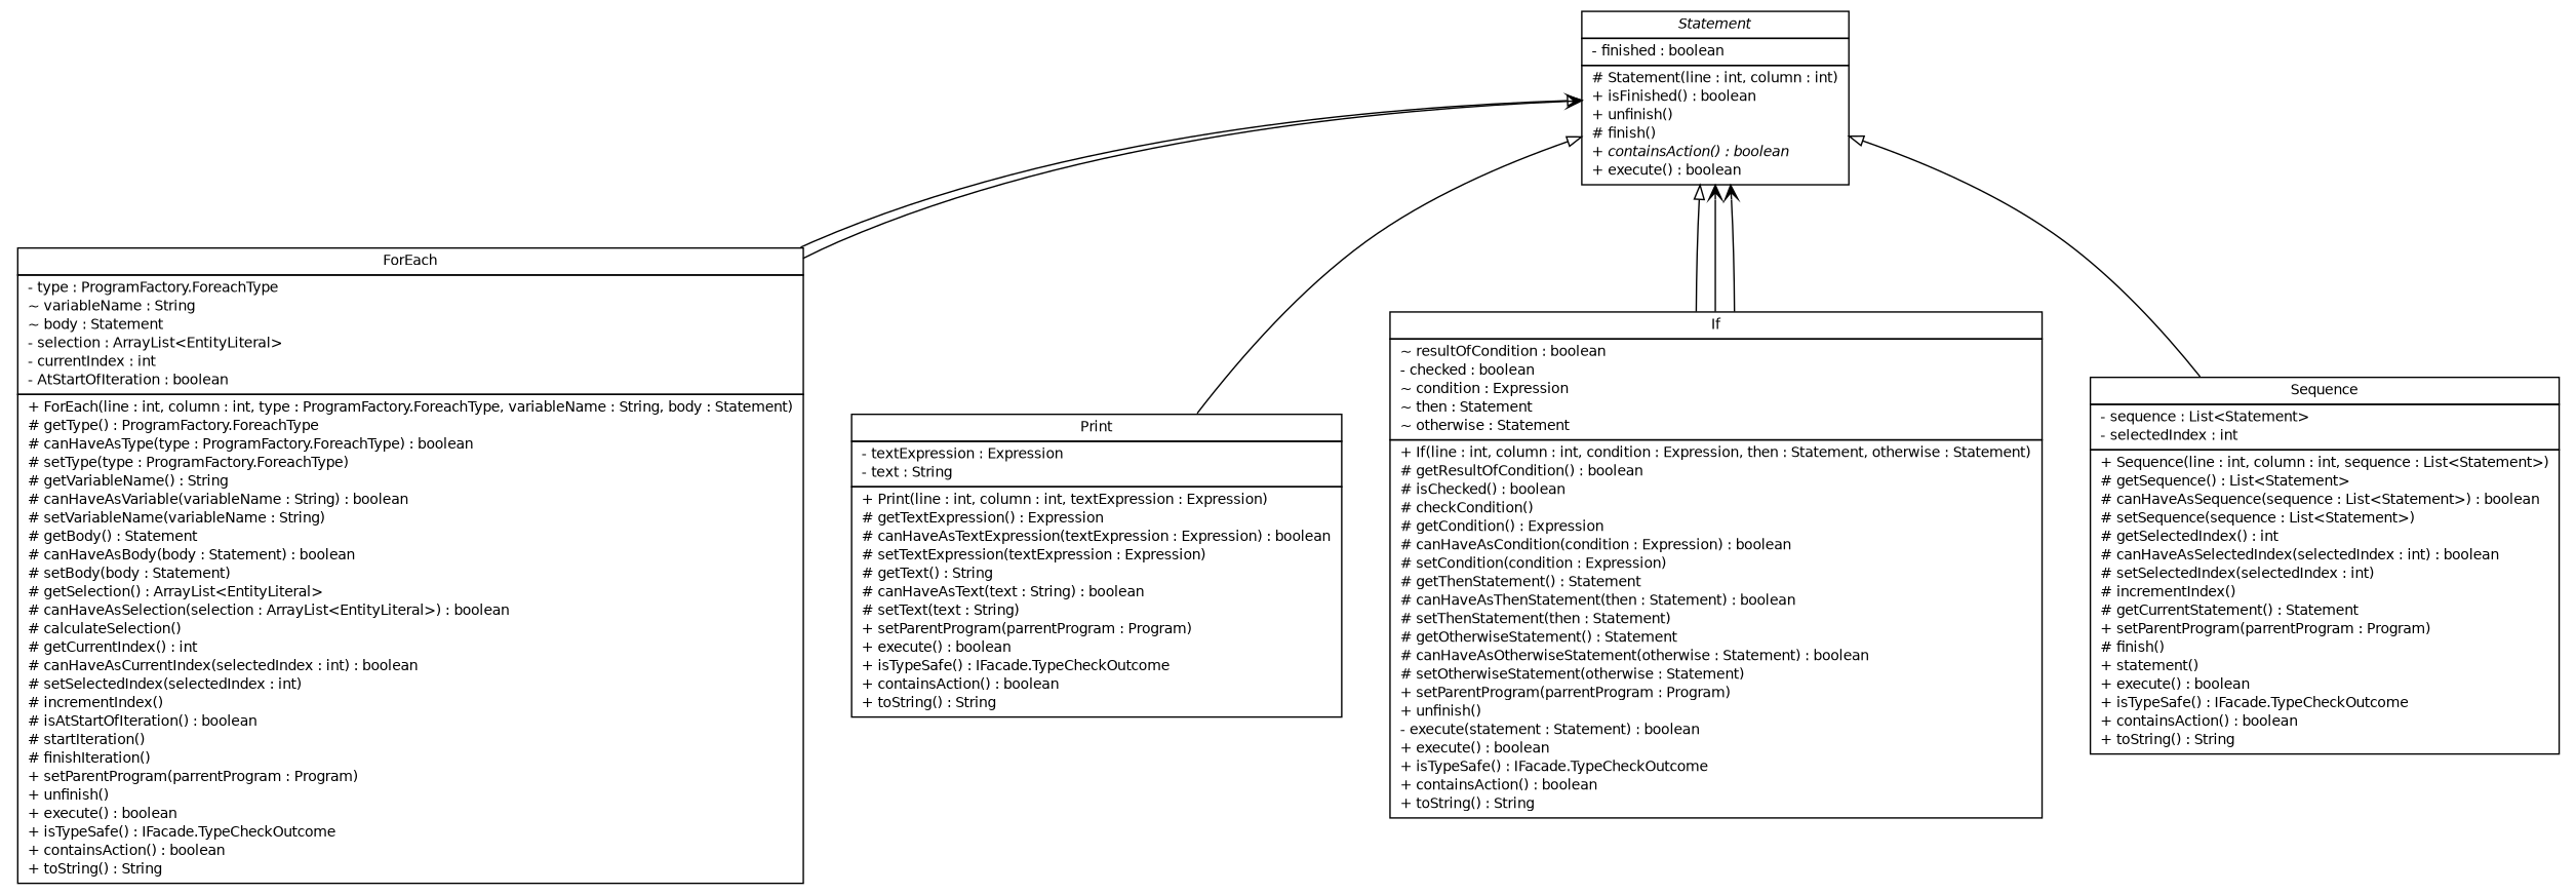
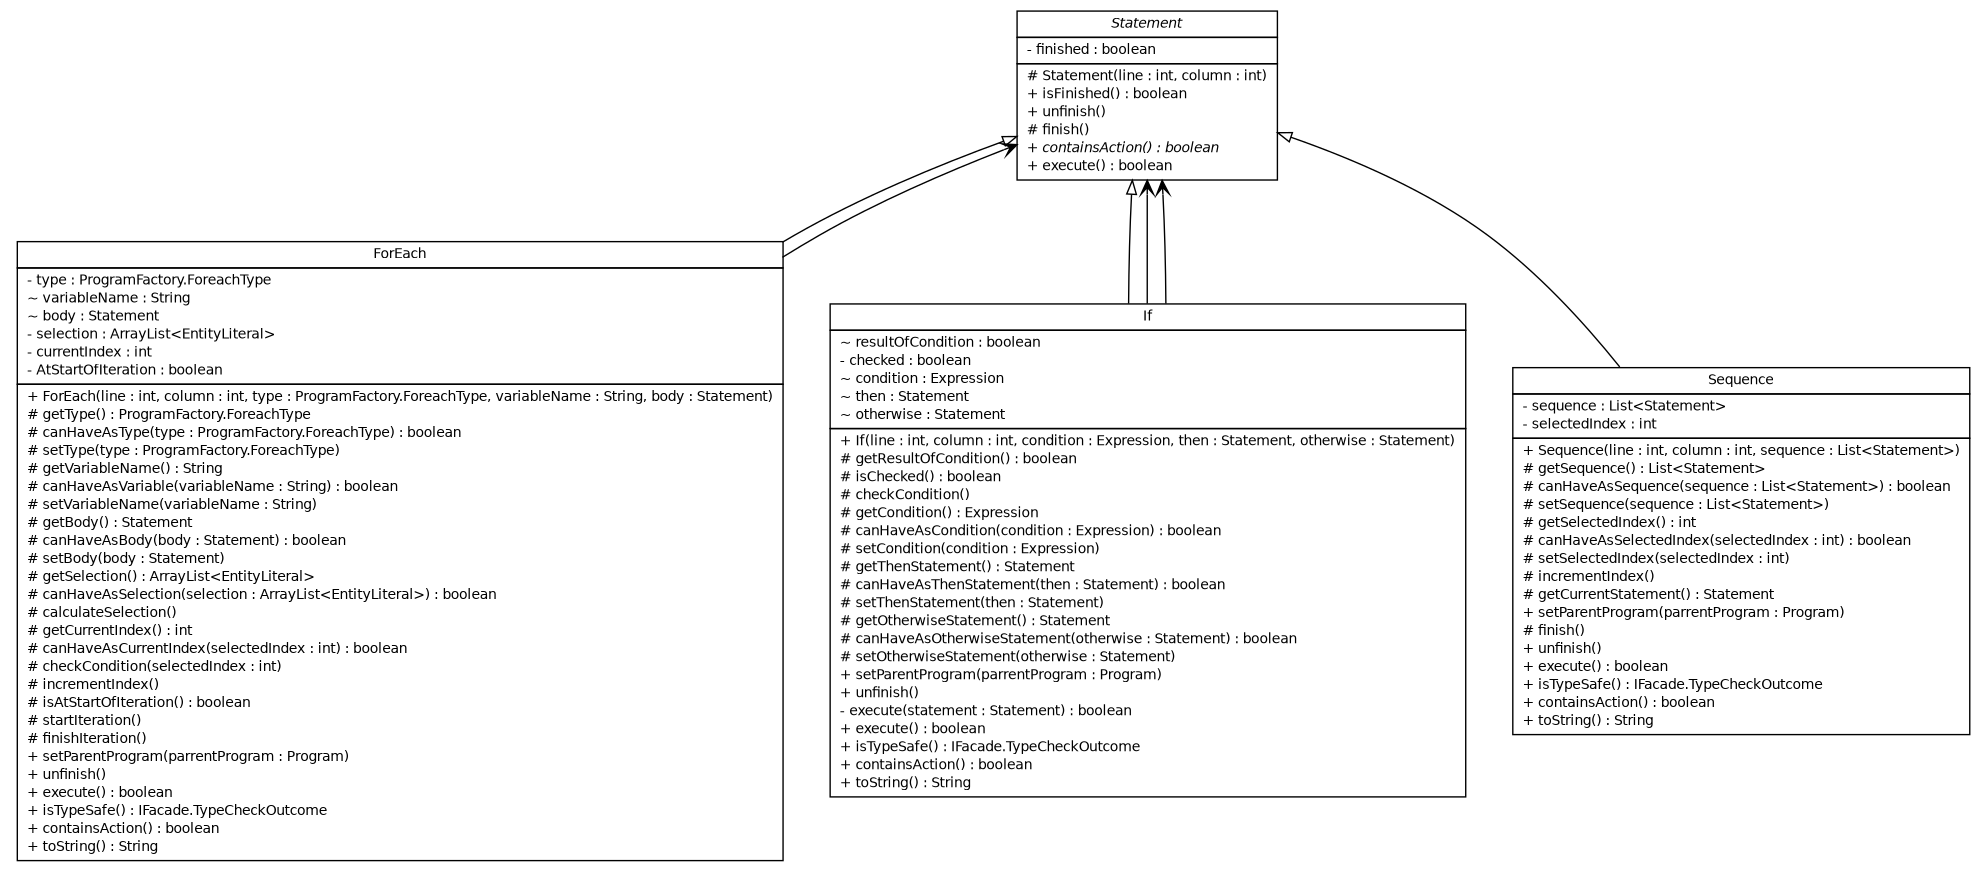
  digraph {
    nodesep=0.25
    ranksep=0.5
    node [fontcolor=black fontname=Helvetica fontsize=10.0 shape=plaintext]
    edge [arrowtail=empty dir=back fontname=Helvetica fontsize=10 headport=p labelfontname=Helvetica labelfontsize=10 tailport=p]
    n1 [label=<<table title="model.programs.parsing.language.statement.Statement" border="0" cellborder="1" cellspacing="0" cellpadding="2" port="p" href="./Statement.html"> 		<tr><td><table border="0" cellspacing="0" cellpadding="1"> <tr><td align="center" balign="center"><font face="Helvetica-Oblique"> Statement </font></td></tr> 		</table></td></tr> 		<tr><td><table border="0" cellspacing="0" cellpadding="1"> <tr><td align="left" balign="left"> - finished : boolean </td></tr> 		</table></td></tr> 		<tr><td><table border="0" cellspacing="0" cellpadding="1"> <tr><td align="left" balign="left"> # Statement(line : int, column : int) </td></tr> <tr><td align="left" balign="left"> + isFinished() : boolean </td></tr> <tr><td align="left" balign="left"> + unfinish() </td></tr> <tr><td align="left" balign="left"> # finish() </td></tr> <tr><td align="left" balign="left"><font face="Helvetica-Oblique" point-size="10.0"> + containsAction() : boolean </font></td></tr> <tr><td align="left" balign="left"> + execute() : boolean </td></tr> 		</table></td></tr> 		</table>>]
-   n2 [label=<<table title="model.programs.parsing.language.statement.ForEach" border="0" cellborder="1" cellspacing="0" cellpadding="2" port="p" href="./ForEach.html"> 		<tr><td><table border="0" cellspacing="0" cellpadding="1"> <tr><td align="center" balign="center"> ForEach </td></tr> 		</table></td></tr> 		<tr><td><table border="0" cellspacing="0" cellpadding="1"> <tr><td align="left" balign="left"> - type : ProgramFactory.ForeachType </td></tr> <tr><td align="left" balign="left"> ~ variableName : String </td></tr> <tr><td align="left" balign="left"> ~ body : Statement </td></tr> <tr><td align="left" balign="left"> - selection : ArrayList&lt;EntityLiteral&gt; </td></tr> <tr><td align="left" balign="left"> - currentIndex : int </td></tr> <tr><td align="left" balign="left"> - AtStartOfIteration : boolean </td></tr> 		</table></td></tr> 		<tr><td><table border="0" cellspacing="0" cellpadding="1"> <tr><td align="left" balign="left"> + ForEach(line : int, column : int, type : ProgramFactory.ForeachType, variableName : String, body : Statement) </td></tr> <tr><td align="left" balign="left"> # getType() : ProgramFactory.ForeachType </td></tr> <tr><td align="left" balign="left"> # canHaveAsType(type : ProgramFactory.ForeachType) : boolean </td></tr> <tr><td align="left" balign="left"> # setType(type : ProgramFactory.ForeachType) </td></tr> <tr><td align="left" balign="left"> # getVariableName() : String </td></tr> <tr><td align="left" balign="left"> # canHaveAsVariable(variableName : String) : boolean </td></tr> <tr><td align="left" balign="left"> # setVariableName(variableName : String) </td></tr> <tr><td align="left" balign="left"> # getBody() : Statement </td></tr> <tr><td align="left" balign="left"> # canHaveAsBody(body : Statement) : boolean </td></tr> <tr><td align="left" balign="left"> # setBody(body : Statement) </td></tr> <tr><td align="left" balign="left"> # getSelection() : ArrayList&lt;EntityLiteral&gt; </td></tr> <tr><td align="left" balign="left"> # canHaveAsSelection(selection : ArrayList&lt;EntityLiteral&gt;) : boolean </td></tr> <tr><td align="left" balign="left"> # calculateSelection() </td></tr> <tr><td align="left" balign="left"> # getCurrentIndex() : int </td></tr> <tr><td align="left" balign="left"> # canHaveAsCurrentIndex(selectedIndex : int) : boolean </td></tr> <tr><td align="left" balign="left"> # setSelectedIndex(selectedIndex : int) </td></tr> <tr><td align="left" balign="left"> # incrementIndex() </td></tr> <tr><td align="left" balign="left"> # isAtStartOfIteration() : boolean </td></tr> <tr><td align="left" balign="left"> # startIteration() </td></tr> <tr><td align="left" balign="left"> # finishIteration() </td></tr> <tr><td align="left" balign="left"> + setParentProgram(parrentProgram : Program) </td></tr> <tr><td align="left" balign="left"> + unfinish() </td></tr> <tr><td align="left" balign="left"> + execute() : boolean </td></tr> <tr><td align="left" balign="left"> + isTypeSafe() : IFacade.TypeCheckOutcome </td></tr> <tr><td align="left" balign="left"> + containsAction() : boolean </td></tr> <tr><td align="left" balign="left"> + toString() : String </td></tr> 		</table></td></tr> 		</table>>]
-   n3 [label=<<table title="model.programs.parsing.language.statement.Print" border="0" cellborder="1" cellspacing="0" cellpadding="2" port="p" href="./Print.html"> 		<tr><td><table border="0" cellspacing="0" cellpadding="1"> <tr><td align="center" balign="center"> Print </td></tr> 		</table></td></tr> 		<tr><td><table border="0" cellspacing="0" cellpadding="1"> <tr><td align="left" balign="left"> - textExpression : Expression </td></tr> <tr><td align="left" balign="left"> - text : String </td></tr> 		</table></td></tr> 		<tr><td><table border="0" cellspacing="0" cellpadding="1"> <tr><td align="left" balign="left"> + Print(line : int, column : int, textExpression : Expression) </td></tr> <tr><td align="left" balign="left"> # getTextExpression() : Expression </td></tr> <tr><td align="left" balign="left"> # canHaveAsTextExpression(textExpression : Expression) : boolean </td></tr> <tr><td align="left" balign="left"> # setTextExpression(textExpression : Expression) </td></tr> <tr><td align="left" balign="left"> # getText() : String </td></tr> <tr><td align="left" balign="left"> # canHaveAsText(text : String) : boolean </td></tr> <tr><td align="left" balign="left"> # setText(text : String) </td></tr> <tr><td align="left" balign="left"> + setParentProgram(parrentProgram : Program) </td></tr> <tr><td align="left" balign="left"> + execute() : boolean </td></tr> <tr><td align="left" balign="left"> + isTypeSafe() : IFacade.TypeCheckOutcome </td></tr> <tr><td align="left" balign="left"> + containsAction() : boolean </td></tr> <tr><td align="left" balign="left"> + toString() : String </td></tr> 		</table></td></tr> 		</table>>]
+   n2 [label=<<table title="model.programs.parsing.language.statement.ForEach" border="0" cellborder="1" cellspacing="0" cellpadding="2" port="p" href="./ForEach.html"> 		<tr><td><table border="0" cellspacing="0" cellpadding="1"> <tr><td align="center" balign="center"> ForEach </td></tr> 		</table></td></tr> 		<tr><td><table border="0" cellspacing="0" cellpadding="1"> <tr><td align="left" balign="left"> - type : ProgramFactory.ForeachType </td></tr> <tr><td align="left" balign="left"> ~ variableName : String </td></tr> <tr><td align="left" balign="left"> ~ body : Statement </td></tr> <tr><td align="left" balign="left"> - selection : ArrayList&lt;EntityLiteral&gt; </td></tr> <tr><td align="left" balign="left"> - currentIndex : int </td></tr> <tr><td align="left" balign="left"> - AtStartOfIteration : boolean </td></tr> 		</table></td></tr> 		<tr><td><table border="0" cellspacing="0" cellpadding="1"> <tr><td align="left" balign="left"> + ForEach(line : int, column : int, type : ProgramFactory.ForeachType, variableName : String, body : Statement) </td></tr> <tr><td align="left" balign="left"> # getType() : ProgramFactory.ForeachType </td></tr> <tr><td align="left" balign="left"> # canHaveAsType(type : ProgramFactory.ForeachType) : boolean </td></tr> <tr><td align="left" balign="left"> # setType(type : ProgramFactory.ForeachType) </td></tr> <tr><td align="left" balign="left"> # getVariableName() : String </td></tr> <tr><td align="left" balign="left"> # canHaveAsVariable(variableName : String) : boolean </td></tr> <tr><td align="left" balign="left"> # setVariableName(variableName : String) </td></tr> <tr><td align="left" balign="left"> # getBody() : Statement </td></tr> <tr><td align="left" balign="left"> # canHaveAsBody(body : Statement) : boolean </td></tr> <tr><td align="left" balign="left"> # setBody(body : Statement) </td></tr> <tr><td align="left" balign="left"> # getSelection() : ArrayList&lt;EntityLiteral&gt; </td></tr> <tr><td align="left" balign="left"> # canHaveAsSelection(selection : ArrayList&lt;EntityLiteral&gt;) : boolean </td></tr> <tr><td align="left" balign="left"> # calculateSelection() </td></tr> <tr><td align="left" balign="left"> # getCurrentIndex() : int </td></tr> <tr><td align="left" balign="left"> # canHaveAsCurrentIndex(selectedIndex : int) : boolean </td></tr> <tr><td align="left" balign="left"> # checkCondition(selectedIndex : int) </td></tr> <tr><td align="left" balign="left"> # incrementIndex() </td></tr> <tr><td align="left" balign="left"> # isAtStartOfIteration() : boolean </td></tr> <tr><td align="left" balign="left"> # startIteration() </td></tr> <tr><td align="left" balign="left"> # finishIteration() </td></tr> <tr><td align="left" balign="left"> + setParentProgram(parrentProgram : Program) </td></tr> <tr><td align="left" balign="left"> + unfinish() </td></tr> <tr><td align="left" balign="left"> + execute() : boolean </td></tr> <tr><td align="left" balign="left"> + isTypeSafe() : IFacade.TypeCheckOutcome </td></tr> <tr><td align="left" balign="left"> + containsAction() : boolean </td></tr> <tr><td align="left" balign="left"> + toString() : String </td></tr> 		</table></td></tr> 		</table>>]
    n4 [label=<<table title="model.programs.parsing.language.statement.If" border="0" cellborder="1" cellspacing="0" cellpadding="2" port="p" href="./If.html"> 		<tr><td><table border="0" cellspacing="0" cellpadding="1"> <tr><td align="center" balign="center"> If </td></tr> 		</table></td></tr> 		<tr><td><table border="0" cellspacing="0" cellpadding="1"> <tr><td align="left" balign="left"> ~ resultOfCondition : boolean </td></tr> <tr><td align="left" balign="left"> - checked : boolean </td></tr> <tr><td align="left" balign="left"> ~ condition : Expression </td></tr> <tr><td align="left" balign="left"> ~ then : Statement </td></tr> <tr><td align="left" balign="left"> ~ otherwise : Statement </td></tr> 		</table></td></tr> 		<tr><td><table border="0" cellspacing="0" cellpadding="1"> <tr><td align="left" balign="left"> + If(line : int, column : int, condition : Expression, then : Statement, otherwise : Statement) </td></tr> <tr><td align="left" balign="left"> # getResultOfCondition() : boolean </td></tr> <tr><td align="left" balign="left"> # isChecked() : boolean </td></tr> <tr><td align="left" balign="left"> # checkCondition() </td></tr> <tr><td align="left" balign="left"> # getCondition() : Expression </td></tr> <tr><td align="left" balign="left"> # canHaveAsCondition(condition : Expression) : boolean </td></tr> <tr><td align="left" balign="left"> # setCondition(condition : Expression) </td></tr> <tr><td align="left" balign="left"> # getThenStatement() : Statement </td></tr> <tr><td align="left" balign="left"> # canHaveAsThenStatement(then : Statement) : boolean </td></tr> <tr><td align="left" balign="left"> # setThenStatement(then : Statement) </td></tr> <tr><td align="left" balign="left"> # getOtherwiseStatement() : Statement </td></tr> <tr><td align="left" balign="left"> # canHaveAsOtherwiseStatement(otherwise : Statement) : boolean </td></tr> <tr><td align="left" balign="left"> # setOtherwiseStatement(otherwise : Statement) </td></tr> <tr><td align="left" balign="left"> + setParentProgram(parrentProgram : Program) </td></tr> <tr><td align="left" balign="left"> + unfinish() </td></tr> <tr><td align="left" balign="left"> - execute(statement : Statement) : boolean </td></tr> <tr><td align="left" balign="left"> + execute() : boolean </td></tr> <tr><td align="left" balign="left"> + isTypeSafe() : IFacade.TypeCheckOutcome </td></tr> <tr><td align="left" balign="left"> + containsAction() : boolean </td></tr> <tr><td align="left" balign="left"> + toString() : String </td></tr> 		</table></td></tr> 		</table>>]
-   n5 [label=<<table title="model.programs.parsing.language.statement.Sequence" border="0" cellborder="1" cellspacing="0" cellpadding="2" port="p" href="./Sequence.html"> 		<tr><td><table border="0" cellspacing="0" cellpadding="1"> <tr><td align="center" balign="center"> Sequence </td></tr> 		</table></td></tr> 		<tr><td><table border="0" cellspacing="0" cellpadding="1"> <tr><td align="left" balign="left"> - sequence : List&lt;Statement&gt; </td></tr> <tr><td align="left" balign="left"> - selectedIndex : int </td></tr> 		</table></td></tr> 		<tr><td><table border="0" cellspacing="0" cellpadding="1"> <tr><td align="left" balign="left"> + Sequence(line : int, column : int, sequence : List&lt;Statement&gt;) </td></tr> <tr><td align="left" balign="left"> # getSequence() : List&lt;Statement&gt; </td></tr> <tr><td align="left" balign="left"> # canHaveAsSequence(sequence : List&lt;Statement&gt;) : boolean </td></tr> <tr><td align="left" balign="left"> # setSequence(sequence : List&lt;Statement&gt;) </td></tr> <tr><td align="left" balign="left"> # getSelectedIndex() : int </td></tr> <tr><td align="left" balign="left"> # canHaveAsSelectedIndex(selectedIndex : int) : boolean </td></tr> <tr><td align="left" balign="left"> # setSelectedIndex(selectedIndex : int) </td></tr> <tr><td align="left" balign="left"> # incrementIndex() </td></tr> <tr><td align="left" balign="left"> # getCurrentStatement() : Statement </td></tr> <tr><td align="left" balign="left"> + setParentProgram(parrentProgram : Program) </td></tr> <tr><td align="left" balign="left"> # finish() </td></tr> <tr><td align="left" balign="left"> + statement() </td></tr> <tr><td align="left" balign="left"> + execute() : boolean </td></tr> <tr><td align="left" balign="left"> + isTypeSafe() : IFacade.TypeCheckOutcome </td></tr> <tr><td align="left" balign="left"> + containsAction() : boolean </td></tr> <tr><td align="left" balign="left"> + toString() : String </td></tr> 		</table></td></tr> 		</table>>]
+   n5 [label=<<table title="model.programs.parsing.language.statement.Sequence" border="0" cellborder="1" cellspacing="0" cellpadding="2" port="p" href="./Sequence.html"> 		<tr><td><table border="0" cellspacing="0" cellpadding="1"> <tr><td align="center" balign="center"> Sequence </td></tr> 		</table></td></tr> 		<tr><td><table border="0" cellspacing="0" cellpadding="1"> <tr><td align="left" balign="left"> - sequence : List&lt;Statement&gt; </td></tr> <tr><td align="left" balign="left"> - selectedIndex : int </td></tr> 		</table></td></tr> 		<tr><td><table border="0" cellspacing="0" cellpadding="1"> <tr><td align="left" balign="left"> + Sequence(line : int, column : int, sequence : List&lt;Statement&gt;) </td></tr> <tr><td align="left" balign="left"> # getSequence() : List&lt;Statement&gt; </td></tr> <tr><td align="left" balign="left"> # canHaveAsSequence(sequence : List&lt;Statement&gt;) : boolean </td></tr> <tr><td align="left" balign="left"> # setSequence(sequence : List&lt;Statement&gt;) </td></tr> <tr><td align="left" balign="left"> # getSelectedIndex() : int </td></tr> <tr><td align="left" balign="left"> # canHaveAsSelectedIndex(selectedIndex : int) : boolean </td></tr> <tr><td align="left" balign="left"> # setSelectedIndex(selectedIndex : int) </td></tr> <tr><td align="left" balign="left"> # incrementIndex() </td></tr> <tr><td align="left" balign="left"> # getCurrentStatement() : Statement </td></tr> <tr><td align="left" balign="left"> + setParentProgram(parrentProgram : Program) </td></tr> <tr><td align="left" balign="left"> # finish() </td></tr> <tr><td align="left" balign="left"> + unfinish() </td></tr> <tr><td align="left" balign="left"> + execute() : boolean </td></tr> <tr><td align="left" balign="left"> + isTypeSafe() : IFacade.TypeCheckOutcome </td></tr> <tr><td align="left" balign="left"> + containsAction() : boolean </td></tr> <tr><td align="left" balign="left"> + toString() : String </td></tr> 		</table></td></tr> 		</table>>]
    n1 -> n2
-   n1 -> n3
    n1 -> n4
    n1 -> n5
    n2 -> n1 [arrowhead=open color=black fontcolor=black fontsize=10.0 arrowtail="" dir=""]
    n4 -> n1 [arrowhead=open color=black fontcolor=black fontsize=10.0 arrowtail="" dir=""]
    n4 -> n1 [arrowhead=open color=black fontcolor=black fontsize=10.0 arrowtail="" dir=""]
  }
